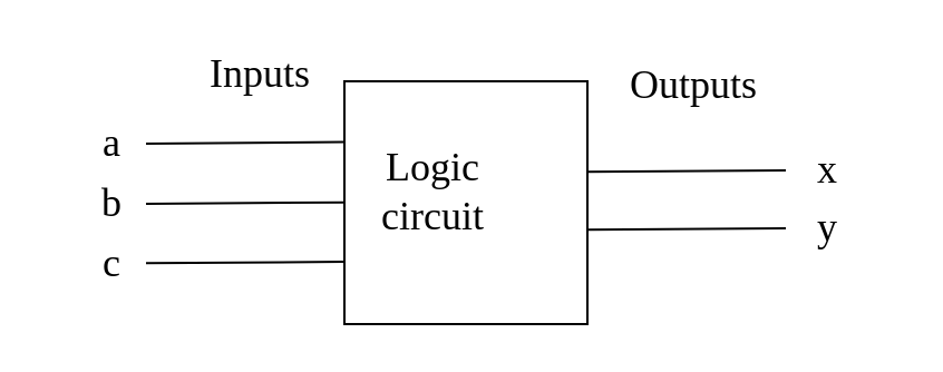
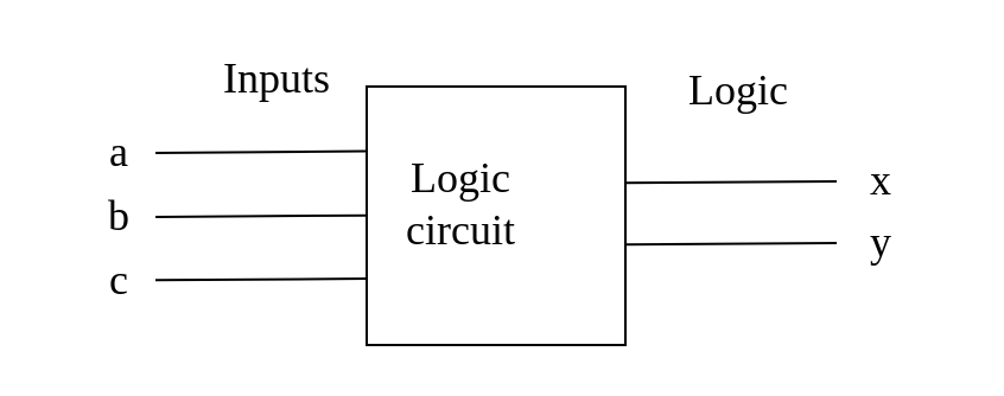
  <mxCell id="0" />
  <mxCell id="1" parent="0" />
  <mxCell id="2" value="" style="whiteSpace=wrap;html=1;aspect=fixed;" vertex="1" parent="1"><mxGeometry x="154" y="36" width="109" height="109" as="geometry" /></mxCell>
  <mxCell id="3" value="" style="endArrow=none;html=1;rounded=0;" edge="1" parent="1"><mxGeometry width="50" height="50" relative="1" as="geometry"><mxPoint x="65" y="91" as="sourcePoint" /><mxPoint x="154" y="90.36" as="targetPoint" /></mxGeometry></mxCell>
  <mxCell id="4" value="" style="endArrow=none;html=1;rounded=0;entryX=0;entryY=0.25;entryDx=0;entryDy=0;" edge="1" parent="1" target="2"><mxGeometry width="50" height="50" relative="1" as="geometry"><mxPoint x="65" y="64" as="sourcePoint" /><mxPoint x="130" y="55" as="targetPoint" /></mxGeometry></mxCell>
  <mxCell id="5" value="" style="endArrow=none;html=1;rounded=0;" edge="1" parent="1"><mxGeometry width="50" height="50" relative="1" as="geometry"><mxPoint x="65" y="117.64" as="sourcePoint" /><mxPoint x="154" y="117" as="targetPoint" /></mxGeometry></mxCell>
  <mxCell id="6" value="" style="endArrow=none;html=1;rounded=0;" edge="1" parent="1"><mxGeometry width="50" height="50" relative="1" as="geometry"><mxPoint x="263" y="76.64" as="sourcePoint" /><mxPoint x="352" y="76" as="targetPoint" /></mxGeometry></mxCell>
  <mxCell id="7" value="" style="endArrow=none;html=1;rounded=0;" edge="1" parent="1"><mxGeometry width="50" height="50" relative="1" as="geometry"><mxPoint x="263" y="102.64" as="sourcePoint" /><mxPoint x="352" y="102" as="targetPoint" /></mxGeometry></mxCell>
  <mxCell id="8" value="&lt;font style=&quot;font-size: 18px;&quot; face=&quot;Comic Sans MS&quot;&gt;Inputs&lt;/font&gt;" style="text;html=1;strokeColor=none;fillColor=none;align=center;verticalAlign=middle;whiteSpace=wrap;rounded=0;" vertex="1" parent="1"><mxGeometry x="90" y="20" width="53" height="25" as="geometry" /></mxCell>
  <mxCell id="9" value="&lt;font face=&quot;Comic Sans MS&quot; style=&quot;font-size: 18px;&quot;&gt;a&lt;/font&gt;" style="text;html=1;strokeColor=none;fillColor=none;align=center;verticalAlign=middle;whiteSpace=wrap;rounded=0;" vertex="1" parent="1"><mxGeometry x="20" y="49" width="60" height="30" as="geometry" /></mxCell>
  <mxCell id="10" value="&lt;font face=&quot;Comic Sans MS&quot; style=&quot;font-size: 18px;&quot;&gt;b&lt;/font&gt;" style="text;html=1;strokeColor=none;fillColor=none;align=center;verticalAlign=middle;whiteSpace=wrap;rounded=0;" vertex="1" parent="1"><mxGeometry x="20" y="75.5" width="60" height="30" as="geometry" /></mxCell>
  <mxCell id="11" value="&lt;font style=&quot;font-size: 18px;&quot; face=&quot;Comic Sans MS&quot;&gt;c&lt;/font&gt;" style="text;html=1;strokeColor=none;fillColor=none;align=center;verticalAlign=middle;whiteSpace=wrap;rounded=0;" vertex="1" parent="1"><mxGeometry x="20" y="103" width="60" height="30" as="geometry" /></mxCell>
  <mxCell id="12" value="&lt;font style=&quot;font-size: 18px;&quot; face=&quot;Comic Sans MS&quot;&gt;x&lt;/font&gt;" style="text;html=1;strokeColor=none;fillColor=none;align=center;verticalAlign=middle;whiteSpace=wrap;rounded=0;" vertex="1" parent="1"><mxGeometry x="341" y="61" width="60" height="30" as="geometry" /></mxCell>
  <mxCell id="13" value="&lt;font style=&quot;font-size: 18px;&quot; face=&quot;Comic Sans MS&quot;&gt;y&lt;/font&gt;" style="text;html=1;strokeColor=none;fillColor=none;align=center;verticalAlign=middle;whiteSpace=wrap;rounded=0;" vertex="1" parent="1"><mxGeometry x="341" y="87" width="60" height="30" as="geometry" /></mxCell>
  <mxCell id="14" value="&lt;font face=&quot;Comic Sans MS&quot; style=&quot;font-size: 18px;&quot;&gt;Logic&lt;br&gt;circuit&lt;/font&gt;" style="text;html=1;strokeColor=none;fillColor=none;align=center;verticalAlign=middle;whiteSpace=wrap;rounded=0;" vertex="1" parent="1"><mxGeometry x="163.5" y="70.5" width="60" height="30" as="geometry" /></mxCell>
- <mxCell id="15" value="&lt;font style=&quot;font-size: 18px;&quot; face=&quot;Comic Sans MS&quot;&gt;Outputs&lt;/font&gt;" style="text;html=1;strokeColor=none;fillColor=none;align=center;verticalAlign=middle;whiteSpace=wrap;rounded=0;" vertex="1" parent="1"><mxGeometry x="281" y="23" width="60" height="30" as="geometry" /></mxCell>
+ <mxCell id="15" value="&lt;font style=&quot;font-size: 18px;&quot; face=&quot;Comic Sans MS&quot;&gt;Logic&lt;/font&gt;" style="text;html=1;strokeColor=none;fillColor=none;align=center;verticalAlign=middle;whiteSpace=wrap;rounded=0;" vertex="1" parent="1"><mxGeometry x="281" y="23" width="60" height="30" as="geometry" /></mxCell>
